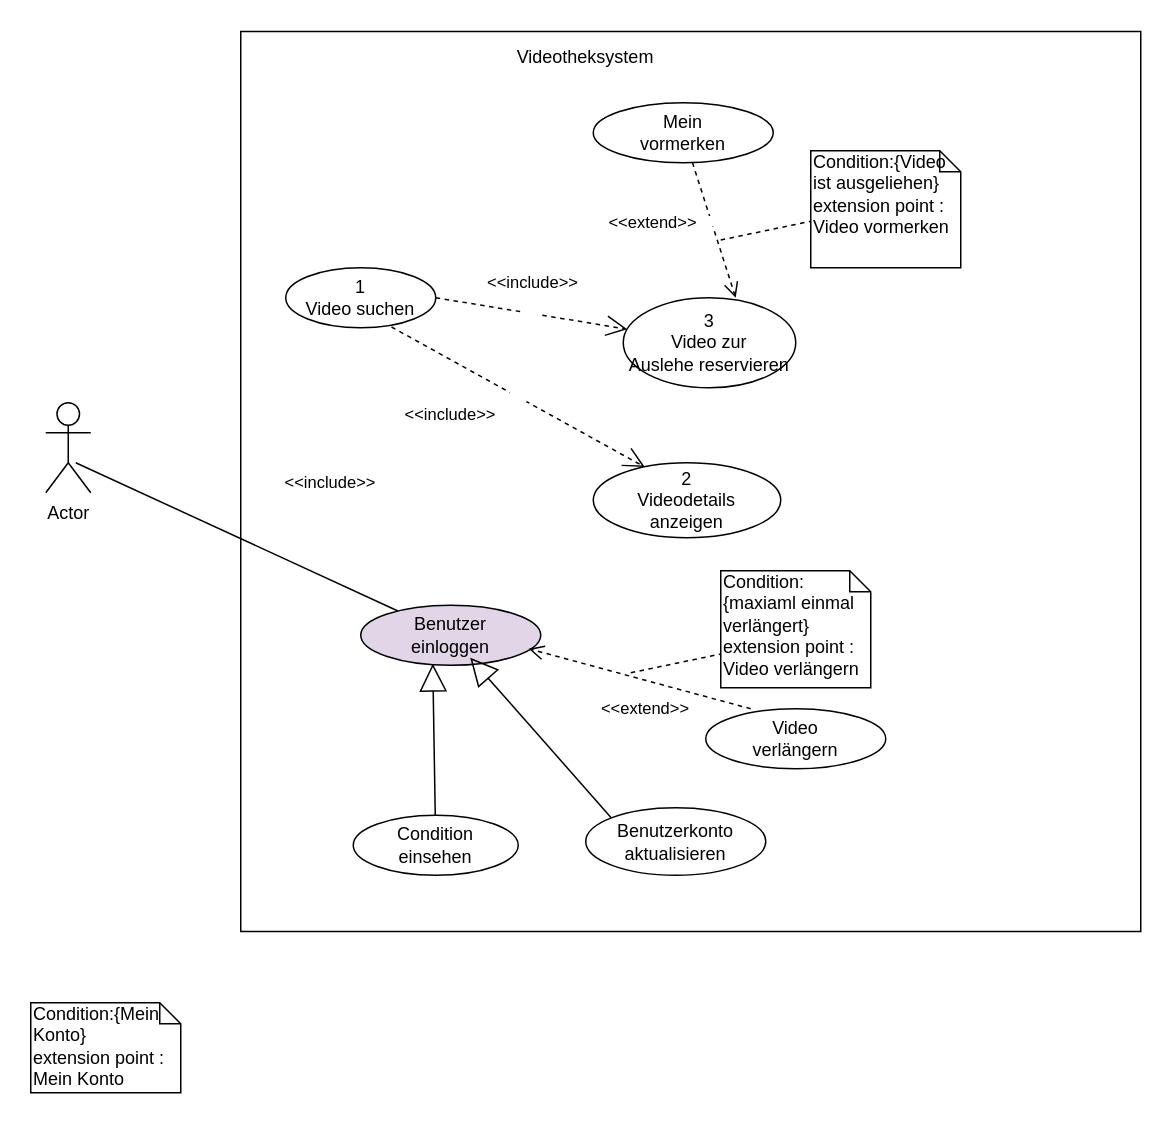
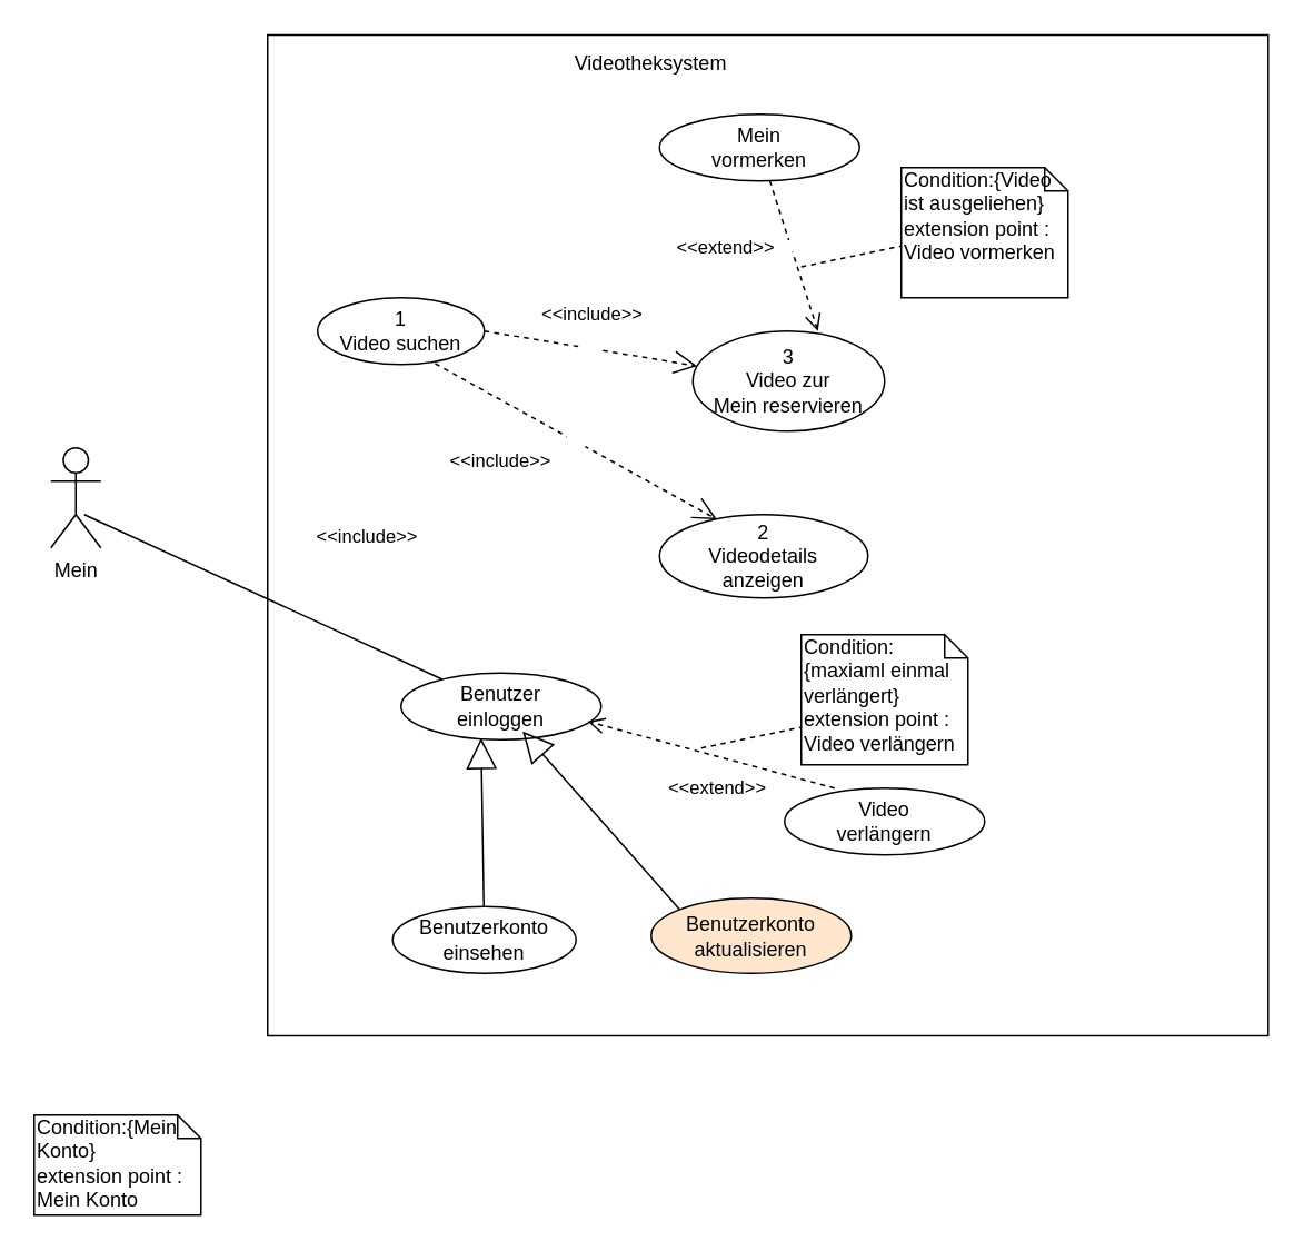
  <mxCell id="0" />
  <mxCell id="1" parent="0" />
  <mxCell id="2" value="" style="whiteSpace=wrap;html=1;aspect=fixed;" vertex="1" parent="1"><mxGeometry x="160" y="20.5" width="600" height="600" as="geometry" /></mxCell>
  <mxCell id="3" value="&lt;div&gt;Videotheksystem&lt;/div&gt;" style="text;html=1;strokeColor=none;fillColor=none;align=center;verticalAlign=middle;whiteSpace=wrap;rounded=0;" vertex="1" parent="1"><mxGeometry x="360" y="28" width="60" height="20" as="geometry" /></mxCell>
  <mxCell id="4" value="1&lt;div&gt;Video suchen&lt;/div&gt;" style="ellipse;whiteSpace=wrap;html=1;" vertex="1" parent="1"><mxGeometry x="190" y="178" width="100" height="40" as="geometry" /></mxCell>
- <mxCell id="5" value="&lt;div&gt;Benutzer&lt;/div&gt;&lt;div&gt;einloggen&lt;br&gt;&lt;/div&gt;" style="ellipse;whiteSpace=wrap;html=1;fillColor=#e1d5e7;" vertex="1" parent="1"><mxGeometry x="240" y="403" width="120" height="40" as="geometry" /></mxCell>
+ <mxCell id="5" value="&lt;div&gt;Benutzer&lt;/div&gt;&lt;div&gt;einloggen&lt;br&gt;&lt;/div&gt;" style="ellipse;whiteSpace=wrap;html=1;" vertex="1" parent="1"><mxGeometry x="240" y="403" width="120" height="40" as="geometry" /></mxCell>
  <mxCell id="6" value="&lt;div&gt;Video&lt;/div&gt;&lt;div&gt;verlängern&lt;br&gt;&lt;/div&gt;" style="ellipse;whiteSpace=wrap;html=1;" vertex="1" parent="1"><mxGeometry x="470" y="472" width="120" height="40" as="geometry" /></mxCell>
- <mxCell id="7" value="Benutzerkonto aktualisieren" style="ellipse;whiteSpace=wrap;html=1;" vertex="1" parent="1"><mxGeometry x="390" y="538" width="120" height="45" as="geometry" /></mxCell>
+ <mxCell id="7" value="Benutzerkonto aktualisieren" style="ellipse;whiteSpace=wrap;html=1;fillColor=#ffe6cc;" vertex="1" parent="1"><mxGeometry x="390" y="538" width="120" height="45" as="geometry" /></mxCell>
  <mxCell id="8" value="2&lt;div&gt;Videodetails&lt;/div&gt;&lt;div&gt;anzeigen&lt;/div&gt;" style="ellipse;whiteSpace=wrap;html=1;" vertex="1" parent="1"><mxGeometry x="395" y="308" width="125" height="50" as="geometry" /></mxCell>
- <mxCell id="9" value="&lt;div&gt;Condition &lt;br&gt;&lt;/div&gt;&lt;div&gt;einsehen&lt;br&gt;&lt;/div&gt;" style="ellipse;whiteSpace=wrap;html=1;" vertex="1" parent="1"><mxGeometry x="235" y="543" width="110" height="40" as="geometry" /></mxCell>
- <mxCell id="10" value="3&lt;div&gt;Video zur &lt;br&gt;&lt;/div&gt;&lt;div&gt;Auslehe reservieren&lt;br&gt;&lt;/div&gt;" style="ellipse;whiteSpace=wrap;html=1;" vertex="1" parent="1"><mxGeometry x="415" y="198" width="115" height="60" as="geometry" /></mxCell>
+ <mxCell id="9" value="&lt;div&gt;Benutzerkonto &lt;br&gt;&lt;/div&gt;&lt;div&gt;einsehen&lt;br&gt;&lt;/div&gt;" style="ellipse;whiteSpace=wrap;html=1;" vertex="1" parent="1"><mxGeometry x="235" y="543" width="110" height="40" as="geometry" /></mxCell>
+ <mxCell id="10" value="3&lt;div&gt;Video zur &lt;br&gt;&lt;/div&gt;&lt;div&gt;Mein reservieren&lt;br&gt;&lt;/div&gt;" style="ellipse;whiteSpace=wrap;html=1;" vertex="1" parent="1"><mxGeometry x="415" y="198" width="115" height="60" as="geometry" /></mxCell>
  <mxCell id="11" value="&lt;div&gt;Mein&lt;/div&gt;&lt;div&gt;vormerken&lt;br&gt;&lt;/div&gt;" style="ellipse;whiteSpace=wrap;html=1;" vertex="1" parent="1"><mxGeometry x="395" y="68" width="120" height="40" as="geometry" /></mxCell>
  <mxCell id="12" value="" style="endArrow=none;html=1;" edge="1" parent="1" target="5"><mxGeometry width="50" height="50" relative="1" as="geometry"><mxPoint x="50" y="308" as="sourcePoint" /><mxPoint x="100" y="258" as="targetPoint" /></mxGeometry></mxCell>
- <mxCell id="13" value="Actor" style="shape=umlActor;verticalLabelPosition=bottom;labelBackgroundColor=#ffffff;verticalAlign=top;html=1;outlineConnect=0;" vertex="1" parent="1"><mxGeometry x="30" y="268" width="30" height="60" as="geometry" /></mxCell>
+ <mxCell id="13" value="Mein" style="shape=umlActor;verticalLabelPosition=bottom;labelBackgroundColor=#ffffff;verticalAlign=top;html=1;outlineConnect=0;" vertex="1" parent="1"><mxGeometry x="30" y="268" width="30" height="60" as="geometry" /></mxCell>
  <mxCell id="14" value="&lt;div&gt;&lt;font style=&quot;font-size: 12px&quot;&gt;Condition:{Mein&lt;/font&gt;&lt;/div&gt;&lt;div&gt;&lt;font style=&quot;font-size: 12px&quot;&gt;Konto}&lt;/font&gt;&lt;/div&gt;&lt;div&gt;&lt;font style=&quot;font-size: 12px&quot;&gt;extension point :&lt;/font&gt;&lt;/div&gt;&lt;div&gt;&lt;font style=&quot;font-size: 12px&quot;&gt;Mein Konto&lt;br&gt;&lt;/font&gt;&lt;/div&gt;" style="shape=note;whiteSpace=wrap;html=1;size=14;verticalAlign=top;align=left;spacingTop=-6;fontSize=6;fontColor=#000000;" vertex="1" parent="1"><mxGeometry x="20" y="668" width="100" height="60" as="geometry" /></mxCell>
  <mxCell id="15" value="return" style="html=1;verticalAlign=bottom;endArrow=open;dashed=1;endSize=8;fontSize=6;fontColor=#FFFFFF;entryX=0.933;entryY=0.725;entryDx=0;entryDy=0;entryPerimeter=0;" edge="1" parent="1" target="5"><mxGeometry relative="1" as="geometry"><mxPoint x="500" y="472" as="sourcePoint" /><mxPoint x="420" y="472" as="targetPoint" /></mxGeometry></mxCell>
  <mxCell id="16" value="&lt;div&gt;&lt;font style=&quot;font-size: 12px&quot;&gt;Condition:{maxiaml einmal verlängert}&lt;/font&gt;&lt;/div&gt;&lt;div&gt;&lt;font style=&quot;font-size: 12px&quot;&gt;extension point :&lt;/font&gt;&lt;/div&gt;&lt;div&gt;&lt;font style=&quot;font-size: 12px&quot;&gt;Video verlängern&lt;br&gt;&lt;/font&gt;&lt;/div&gt;" style="shape=note;whiteSpace=wrap;html=1;size=14;verticalAlign=top;align=left;spacingTop=-6;fontSize=6;fontColor=#000000;" vertex="1" parent="1"><mxGeometry x="480" y="380" width="100" height="78" as="geometry" /></mxCell>
  <mxCell id="17" value="" style="endArrow=none;dashed=1;html=1;fontSize=6;fontColor=#000000;" edge="1" parent="1"><mxGeometry width="50" height="50" relative="1" as="geometry"><mxPoint x="420" y="448" as="sourcePoint" /><mxPoint x="480" y="435.5" as="targetPoint" /></mxGeometry></mxCell>
  <mxCell id="18" value="Use" style="endArrow=open;endSize=12;dashed=1;html=1;fontSize=6;fontColor=#FFFFFF;" edge="1" parent="1" target="10"><mxGeometry width="160" relative="1" as="geometry"><mxPoint x="290" y="198" as="sourcePoint" /><mxPoint x="450" y="198" as="targetPoint" /></mxGeometry></mxCell>
  <mxCell id="19" value="Use" style="endArrow=open;endSize=12;dashed=1;html=1;fontSize=6;fontColor=#FFFFFF;" edge="1" parent="1"><mxGeometry width="160" relative="1" as="geometry"><mxPoint x="260.5" y="217.5" as="sourcePoint" /><mxPoint x="429.402" y="310.896" as="targetPoint" /></mxGeometry></mxCell>
  <mxCell id="20" value="Text" style="text;html=1;align=center;verticalAlign=middle;resizable=0;points=[];;autosize=1;fontSize=6;fontColor=#FFFFFF;direction=south;" vertex="1" parent="1"><mxGeometry x="20" y="628" width="10" height="30" as="geometry" /></mxCell>
  <mxCell id="21" value="&lt;font style=&quot;font-size: 11px;&quot;&gt;&amp;lt;&amp;lt;include&amp;gt;&amp;gt;&lt;/font&gt;" style="text;html=1;strokeColor=none;fillColor=none;align=center;verticalAlign=middle;whiteSpace=wrap;rounded=0;fontSize=11;fontColor=#000000;" vertex="1" parent="1"><mxGeometry x="320" y="178" width="70" height="20" as="geometry" /></mxCell>
  <mxCell id="22" value="&lt;font style=&quot;font-size: 11px;&quot;&gt;&amp;lt;&amp;lt;include&amp;gt;&amp;gt;&lt;/font&gt;" style="text;html=1;strokeColor=none;fillColor=none;align=center;verticalAlign=middle;whiteSpace=wrap;rounded=0;fontSize=11;fontColor=#000000;" vertex="1" parent="1"><mxGeometry x="265" y="265.5" width="70" height="20" as="geometry" /></mxCell>
  <mxCell id="23" value="&lt;font style=&quot;font-size: 11px&quot;&gt;&amp;lt;&amp;lt;extend&amp;gt;&amp;gt;&lt;/font&gt;" style="text;html=1;strokeColor=none;fillColor=none;align=center;verticalAlign=middle;whiteSpace=wrap;rounded=0;fontSize=11;fontColor=#000000;rotation=0;" vertex="1" parent="1"><mxGeometry x="395" y="462" width="70" height="20" as="geometry" /></mxCell>
  <mxCell id="24" value="&lt;font style=&quot;font-size: 11px;&quot;&gt;&amp;lt;&amp;lt;include&amp;gt;&amp;gt;&lt;/font&gt;" style="text;html=1;strokeColor=none;fillColor=none;align=center;verticalAlign=middle;whiteSpace=wrap;rounded=0;fontSize=11;fontColor=#000000;" vertex="1" parent="1"><mxGeometry x="185" y="310.5" width="70" height="20" as="geometry" /></mxCell>
  <mxCell id="25" value="" style="endArrow=block;endSize=16;endFill=0;html=1;fontSize=11;fontColor=#000000;entryX=0.4;entryY=0.975;entryDx=0;entryDy=0;entryPerimeter=0;" edge="1" parent="1" source="9" target="5"><mxGeometry x="1" y="-178" width="160" relative="1" as="geometry"><mxPoint x="175" y="697.5" as="sourcePoint" /><mxPoint x="335" y="697.5" as="targetPoint" /><mxPoint x="175" y="-147" as="offset" /></mxGeometry></mxCell>
  <mxCell id="26" value="&lt;font color=&quot;#ffffffffffff&quot;&gt;Extends&lt;/font&gt;" style="endArrow=block;endSize=16;endFill=0;html=1;fontSize=11;fontColor=#fffffffffffff;entryX=0.608;entryY=0.875;entryDx=0;entryDy=0;entryPerimeter=0;exitX=0;exitY=0;exitDx=0;exitDy=0;" edge="1" parent="1" source="7" target="5"><mxGeometry x="1" y="-178" width="160" relative="1" as="geometry"><mxPoint x="299.669" y="553" as="sourcePoint" /><mxPoint x="298" y="452" as="targetPoint" /><Array as="points" /><mxPoint x="175" y="-147" as="offset" /></mxGeometry></mxCell>
  <mxCell id="27" value="return" style="html=1;verticalAlign=bottom;endArrow=open;dashed=1;endSize=8;fontSize=6;fontColor=#FFFFFF;entryX=0.933;entryY=0.725;entryDx=0;entryDy=0;entryPerimeter=0;" edge="1" parent="1" source="11"><mxGeometry relative="1" as="geometry"><mxPoint x="638" y="238" as="sourcePoint" /><mxPoint x="489.96" y="198" as="targetPoint" /></mxGeometry></mxCell>
  <mxCell id="28" value="&lt;font style=&quot;font-size: 11px&quot;&gt;&amp;lt;&amp;lt;extend&amp;gt;&amp;gt;&lt;/font&gt;" style="text;html=1;strokeColor=none;fillColor=none;align=center;verticalAlign=middle;whiteSpace=wrap;rounded=0;fontSize=11;fontColor=#000000;rotation=0;" vertex="1" parent="1"><mxGeometry x="400" y="138" width="70" height="20" as="geometry" /></mxCell>
  <mxCell id="29" value="&lt;div&gt;&lt;font style=&quot;font-size: 12px&quot;&gt;Condition:{Video ist ausgeliehen}&lt;/font&gt;&lt;/div&gt;&lt;div&gt;&lt;font style=&quot;font-size: 12px&quot;&gt;extension point :&lt;/font&gt;&lt;/div&gt;&lt;div&gt;&lt;font style=&quot;font-size: 12px&quot;&gt;Video vormerken&lt;br&gt;&lt;/font&gt;&lt;/div&gt;" style="shape=note;whiteSpace=wrap;html=1;size=14;verticalAlign=top;align=left;spacingTop=-6;fontSize=6;fontColor=#000000;" vertex="1" parent="1"><mxGeometry x="540" y="100" width="100" height="78" as="geometry" /></mxCell>
  <mxCell id="30" value="" style="endArrow=none;dashed=1;html=1;fontSize=6;fontColor=#000000;" edge="1" parent="1"><mxGeometry width="50" height="50" relative="1" as="geometry"><mxPoint x="480" y="159.5" as="sourcePoint" /><mxPoint x="540" y="147" as="targetPoint" /></mxGeometry></mxCell>
